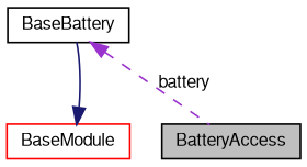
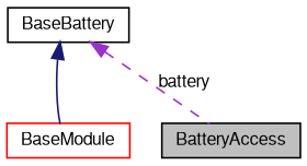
  digraph {
    node [color=black fillcolor=white fontname=FreeSans fontsize=10 shape=record style=filled]
    edge [dir=back fontname=FreeSans fontsize=10 labelfontname=FreeSans labelfontsize=10]
    n1 [fillcolor=grey75 fontcolor=black height=0.2 label=BatteryAccess width=0.4]
    n2 [color=red height=0.2 label=BaseModule width=0.4]
    n3 [height=0.2 label=BaseBattery width=0.4]
-   n2 -> n3 [color=midnightblue style=solid]
+   n3 -> n2 [color=midnightblue style=solid]
    n3 -> n1 [color=darkorchid3 label=battery style=dashed]
  }
